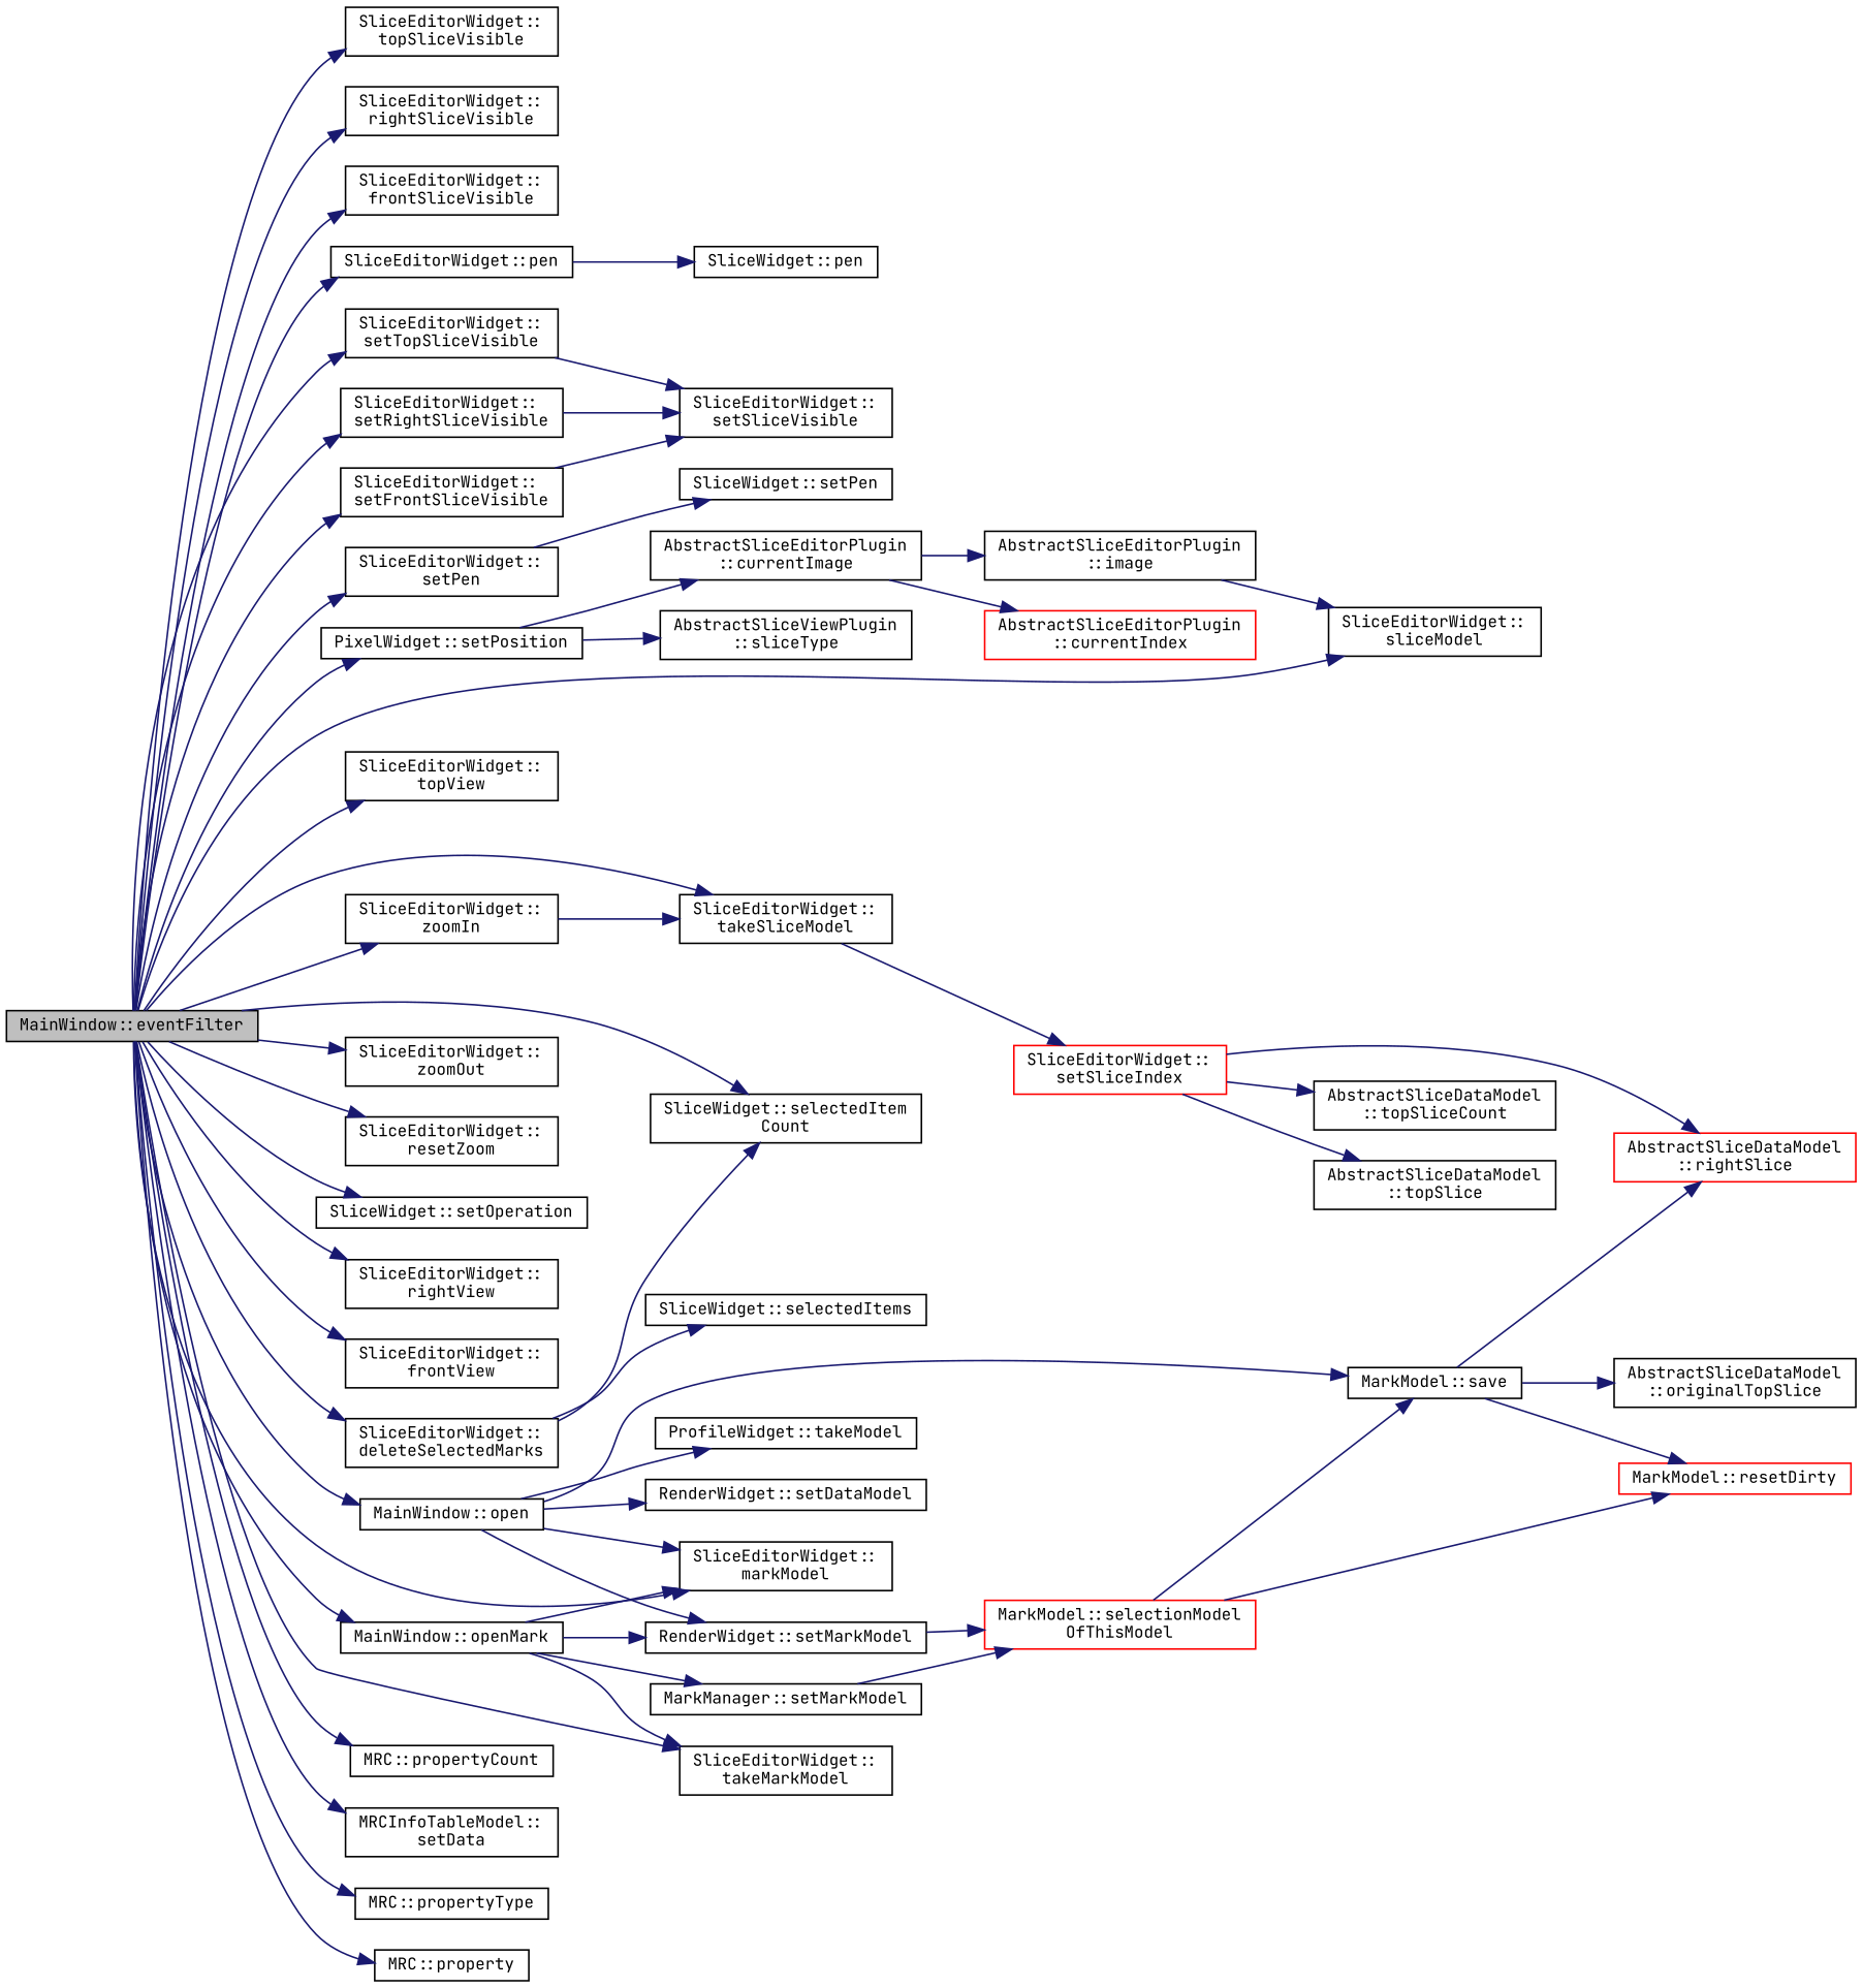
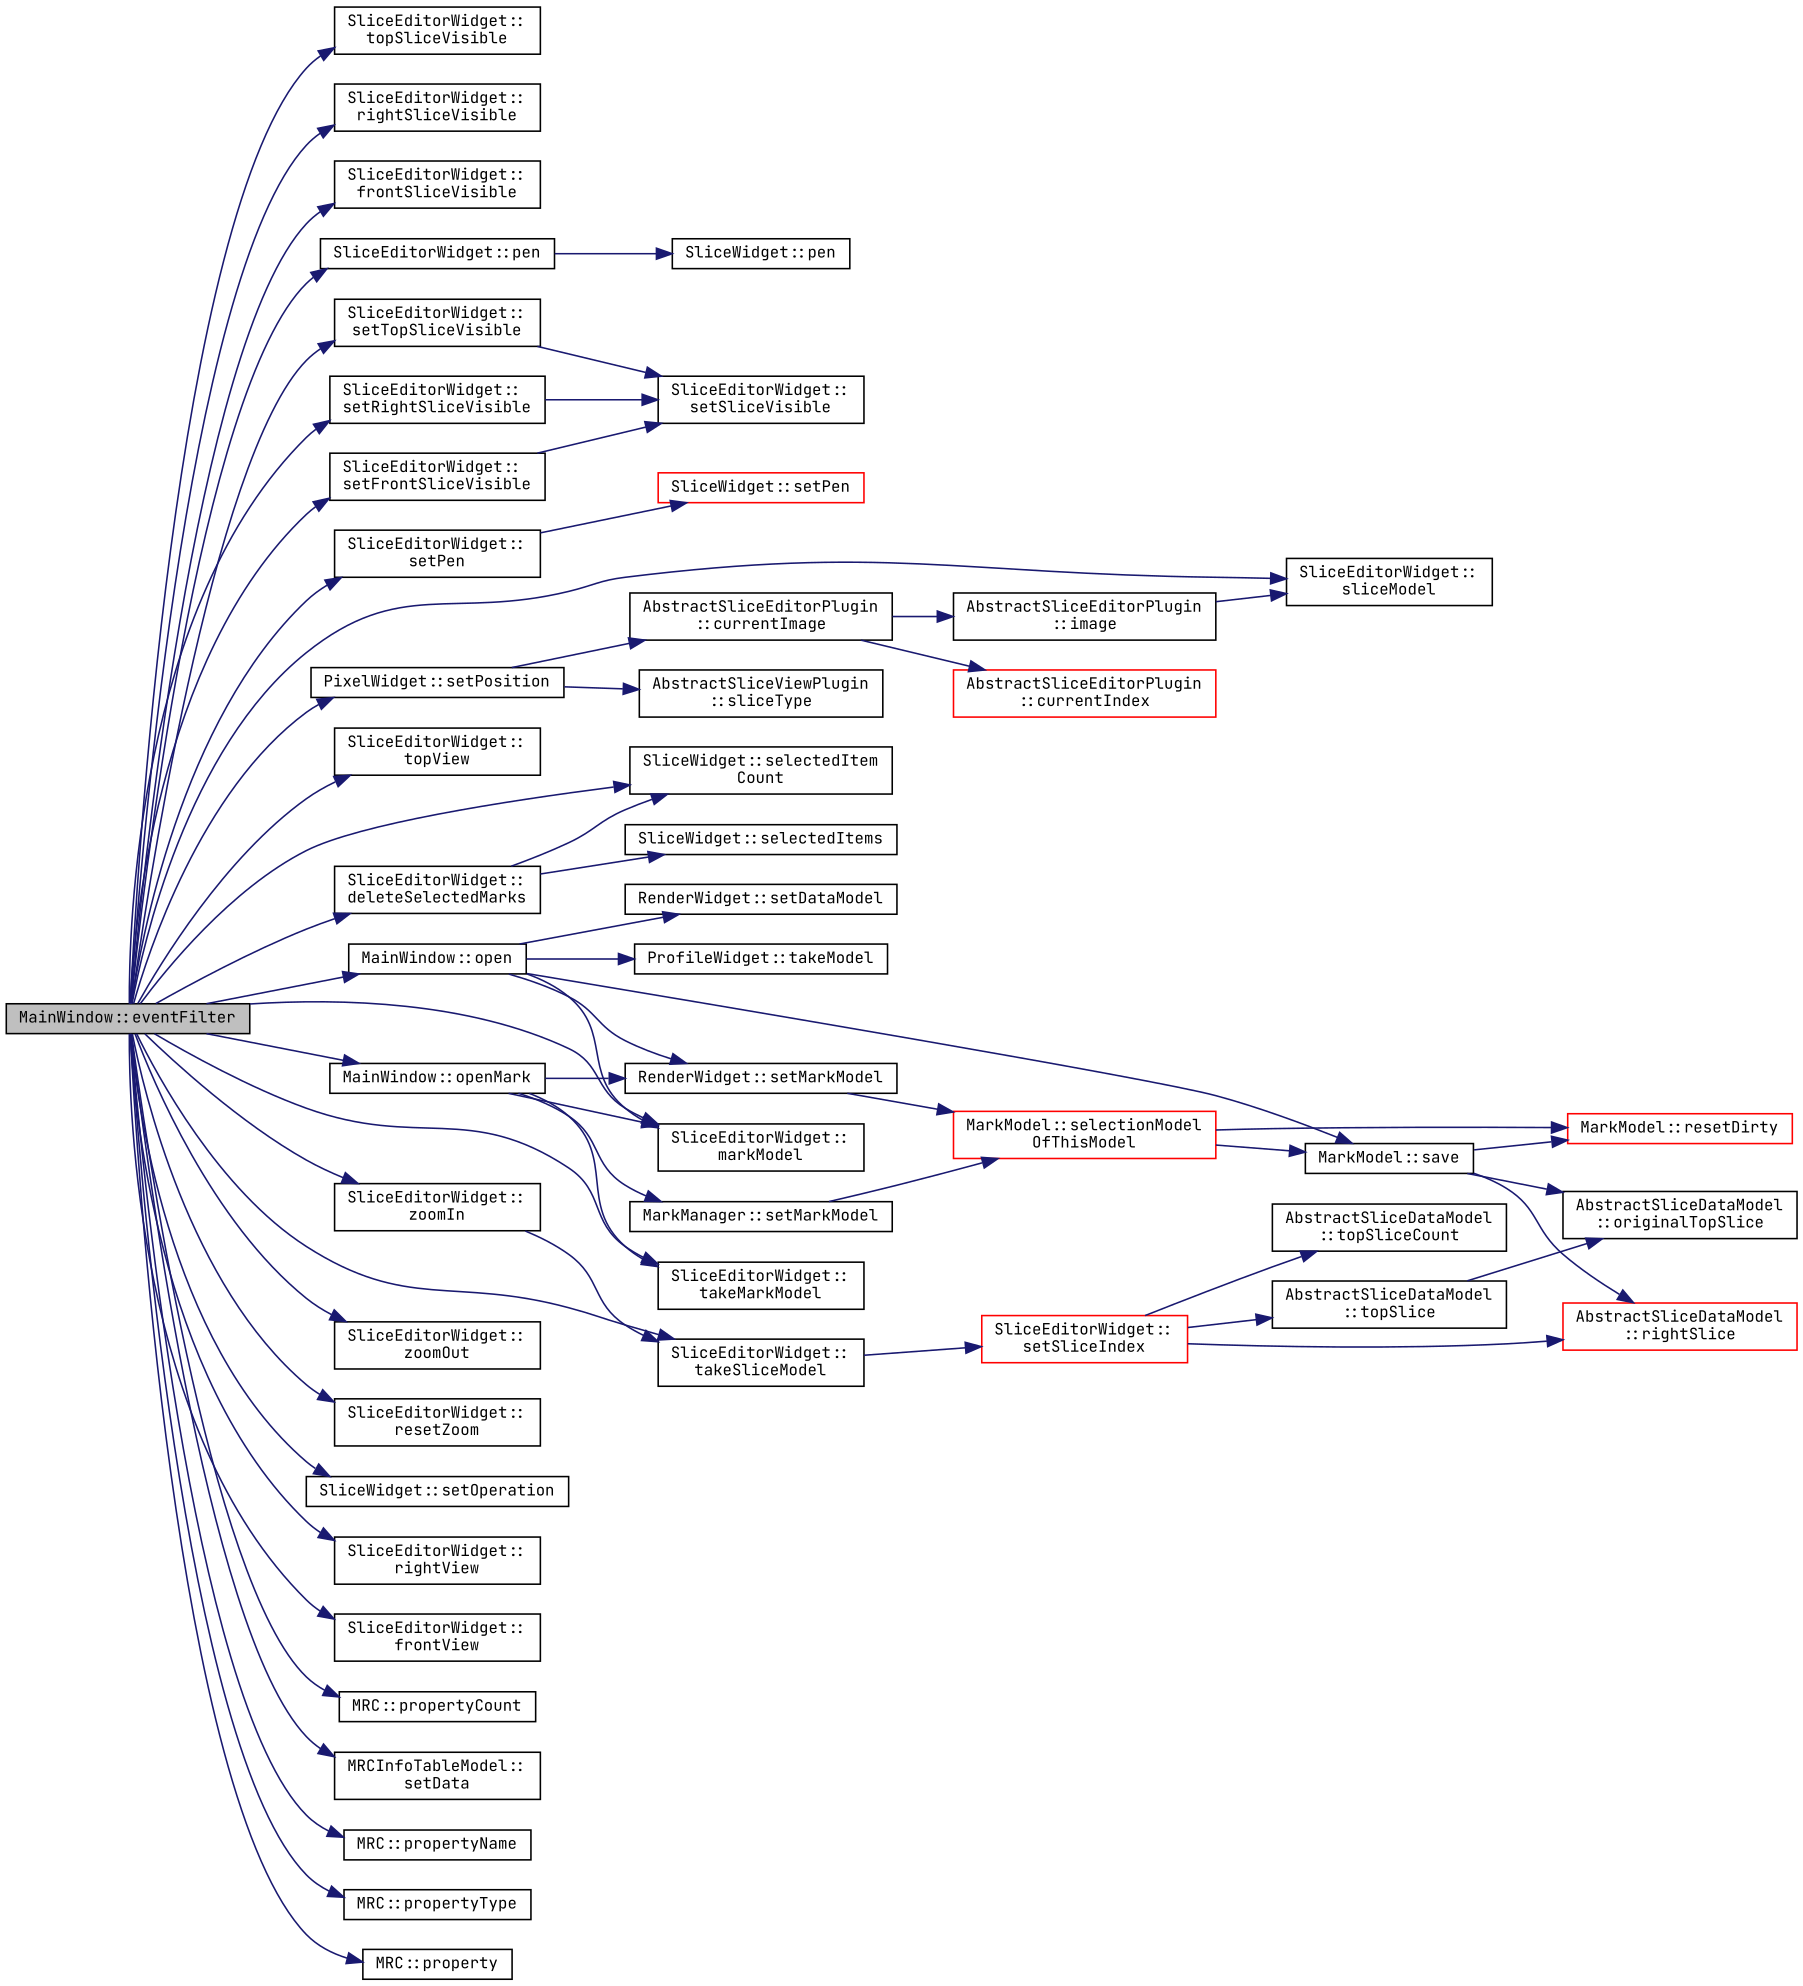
  digraph {
    fontname="JetBrains Mono"
    rankdir=LR
    node [color=black fillcolor=white fontname="JetBrains Mono" fontsize=10 shape=record style=filled]
    edge [color=midnightblue fontname="JetBrains Mono" fontsize=10 labelfontname=Helvetica labelfontsize=10 style=solid]
    n1 [fillcolor=grey75 fontcolor=black height=0.2 label="MainWindow::eventFilter" width=0.4]
    n2 [height=0.2 label="SliceEditorWidget::\ltopSliceVisible" width=0.4]
    n3 [height=0.2 label="SliceEditorWidget::\lrightSliceVisible" width=0.4]
    n4 [height=0.2 label="SliceEditorWidget::\lfrontSliceVisible" width=0.4]
    n5 [height=0.2 label="SliceEditorWidget::pen" width=0.4]
    n6 [height=0.2 label="SliceEditorWidget::\lsetTopSliceVisible" width=0.4]
    n7 [height=0.2 label="SliceEditorWidget::\lsetRightSliceVisible" width=0.4]
    n8 [height=0.2 label="SliceEditorWidget::\lsetFrontSliceVisible" width=0.4]
    n9 [height=0.2 label="SliceEditorWidget::\lsetPen" width=0.4]
    n10 [height=0.2 label="PixelWidget::setPosition" width=0.4]
    n11 [height=0.2 label="SliceEditorWidget::\lsliceModel" width=0.4]
    n12 [height=0.2 label="SliceEditorWidget::\ltopView" width=0.4]
    n13 [height=0.2 label="SliceWidget::selectedItem\lCount" width=0.4]
    n14 [height=0.2 label="SliceEditorWidget::\lmarkModel" width=0.4]
    n15 [height=0.2 label="SliceEditorWidget::\lzoomIn" width=0.4]
    n16 [height=0.2 label="SliceEditorWidget::\lzoomOut" width=0.4]
    n17 [height=0.2 label="SliceEditorWidget::\lresetZoom" width=0.4]
    n18 [height=0.2 label="SliceWidget::setOperation" width=0.4]
    n19 [height=0.2 label="SliceEditorWidget::\lrightView" width=0.4]
    n20 [height=0.2 label="SliceEditorWidget::\lfrontView" width=0.4]
    n21 [height=0.2 label="SliceEditorWidget::\ldeleteSelectedMarks" width=0.4]
    n22 [height=0.2 label="MainWindow::open" width=0.4]
    n23 [height=0.2 label="SliceEditorWidget::\ltakeSliceModel" width=0.4]
    n24 [height=0.2 label="MainWindow::openMark" width=0.4]
    n25 [height=0.2 label="SliceEditorWidget::\ltakeMarkModel" width=0.4]
    n26 [height=0.2 label="MRC::propertyCount" width=0.4]
    n27 [height=0.2 label="MRCInfoTableModel::\lsetData" width=0.4]
+   n28 [height=0.2 label="MRC::propertyName" width=0.4]
    n29 [height=0.2 label="MRC::propertyType" width=0.4]
    n30 [height=0.2 label="MRC::property" width=0.4]
    n31 [height=0.2 label="SliceWidget::pen" width=0.4]
    n32 [height=0.2 label="SliceEditorWidget::\lsetSliceVisible" width=0.4]
-   n33 [height=0.2 label="SliceWidget::setPen" width=0.4]
+   n33 [color=red height=0.2 label="SliceWidget::setPen" width=0.4]
    n34 [height=0.2 label="AbstractSliceEditorPlugin\l::currentImage" width=0.4]
    n35 [height=0.2 label="AbstractSliceViewPlugin\l::sliceType" width=0.4]
    n36 [height=0.2 label="SliceWidget::selectedItems" width=0.4]
    n37 [height=0.2 label="RenderWidget::setDataModel" width=0.4]
    n38 [height=0.2 label="RenderWidget::setMarkModel" width=0.4]
    n39 [height=0.2 label="MarkModel::save" width=0.4]
    n40 [height=0.2 label="ProfileWidget::takeModel" width=0.4]
    n41 [color=red height=0.2 label="SliceEditorWidget::\lsetSliceIndex" width=0.4]
    n42 [height=0.2 label="MarkManager::setMarkModel" width=0.4]
    n43 [height=0.2 label="AbstractSliceEditorPlugin\l::image" width=0.4]
    n44 [color=red height=0.2 label="AbstractSliceEditorPlugin\l::currentIndex" width=0.4]
    n45 [color=red height=0.2 label="MarkModel::selectionModel\lOfThisModel" width=0.4]
    n46 [color=red height=0.2 label="AbstractSliceDataModel\l::rightSlice" width=0.4]
    n47 [height=0.2 label="AbstractSliceDataModel\l::originalTopSlice" width=0.4]
    n48 [color=red height=0.2 label="MarkModel::resetDirty" width=0.4]
    n49 [height=0.2 label="AbstractSliceDataModel\l::topSliceCount" width=0.4]
    n50 [height=0.2 label="AbstractSliceDataModel\l::topSlice" width=0.4]
    n1 -> n2
    n1 -> n3
    n1 -> n4
    n1 -> n5
    n1 -> n6
    n1 -> n7
    n1 -> n8
    n1 -> n9
    n1 -> n10
    n1 -> n11
    n1 -> n12
    n1 -> n13
    n1 -> n14
    n1 -> n15
    n1 -> n16
    n1 -> n17
    n1 -> n18
    n1 -> n19
    n1 -> n20
    n1 -> n21
    n1 -> n22
    n1 -> n23
    n1 -> n24
    n1 -> n25
    n1 -> n26
    n1 -> n27
+   n1 -> n28
    n1 -> n29
    n1 -> n30
    n5 -> n31
    n6 -> n32
    n7 -> n32
    n8 -> n32
    n9 -> n33
    n10 -> n34
    n10 -> n35
    n15 -> n23
    n21 -> n13
    n21 -> n36
    n22 -> n14
    n22 -> n37
    n22 -> n38
    n22 -> n39
    n22 -> n40
    n23 -> n41
    n24 -> n14
    n24 -> n25
    n24 -> n38
    n24 -> n42
    n34 -> n43
    n34 -> n44
    n38 -> n45
    n39 -> n46
    n39 -> n47
    n39 -> n48
    n41 -> n46
    n41 -> n49
    n41 -> n50
    n42 -> n45
    n43 -> n11
    n45 -> n39
    n45 -> n48
+   n50 -> n47
  }
